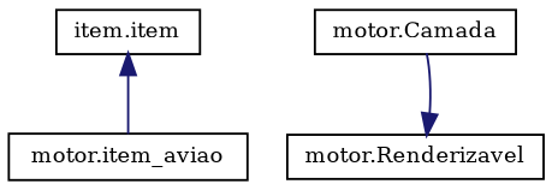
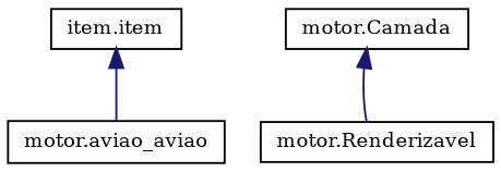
  digraph {
    fontname="DejaVu Serif"
    node [color=black fillcolor=white fontname="DejaVu Serif" fontsize=10 shape=record style=filled]
    edge [color=midnightblue dir=back fontname="DejaVu Serif" fontsize=10 labelfontname=Helvetica labelfontsize=10 style=solid]
    n1 [height=0.2 label="item.item" width=0.4]
-   n2 [height=0.2 label="motor.item_aviao" width=0.4]
+   n2 [height=0.2 label="motor.aviao_aviao" width=0.4]
    n3 [height=0.2 label="motor.Camada" width=0.4]
    n4 [height=0.2 label="motor.Renderizavel" width=0.4]
    n1 -> n2
-   n4 -> n3
+   n3 -> n4
  }
